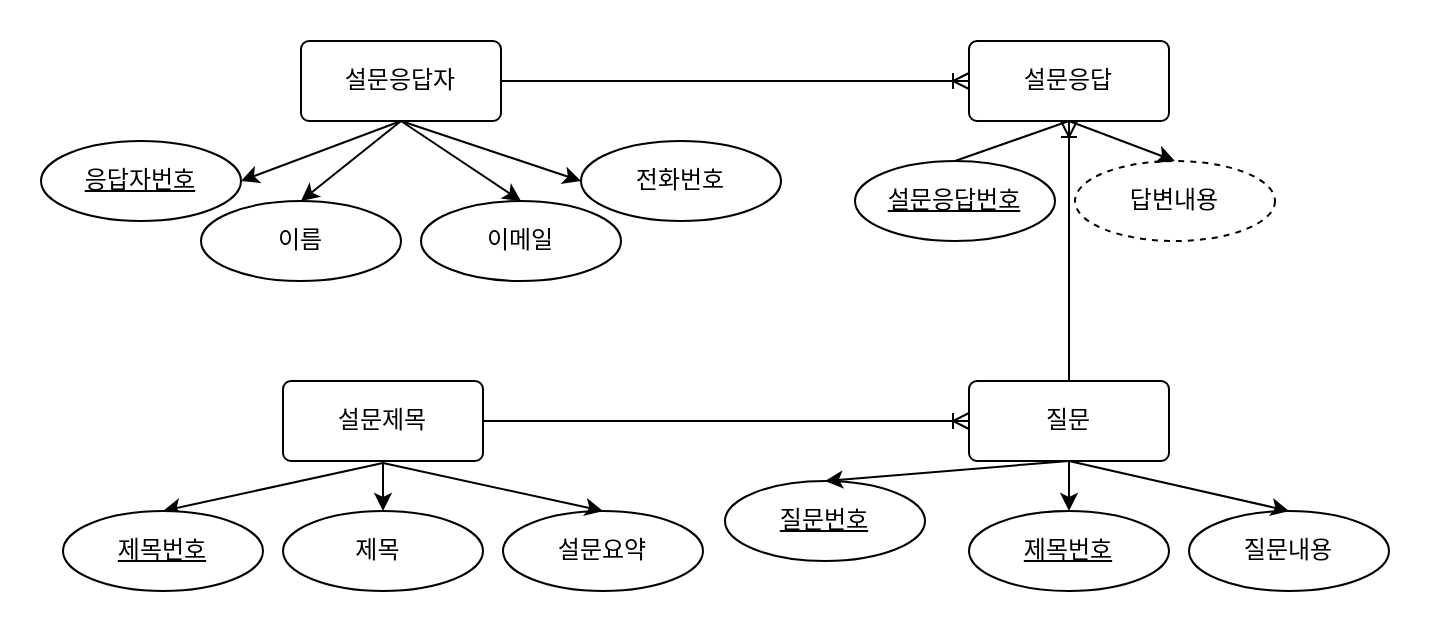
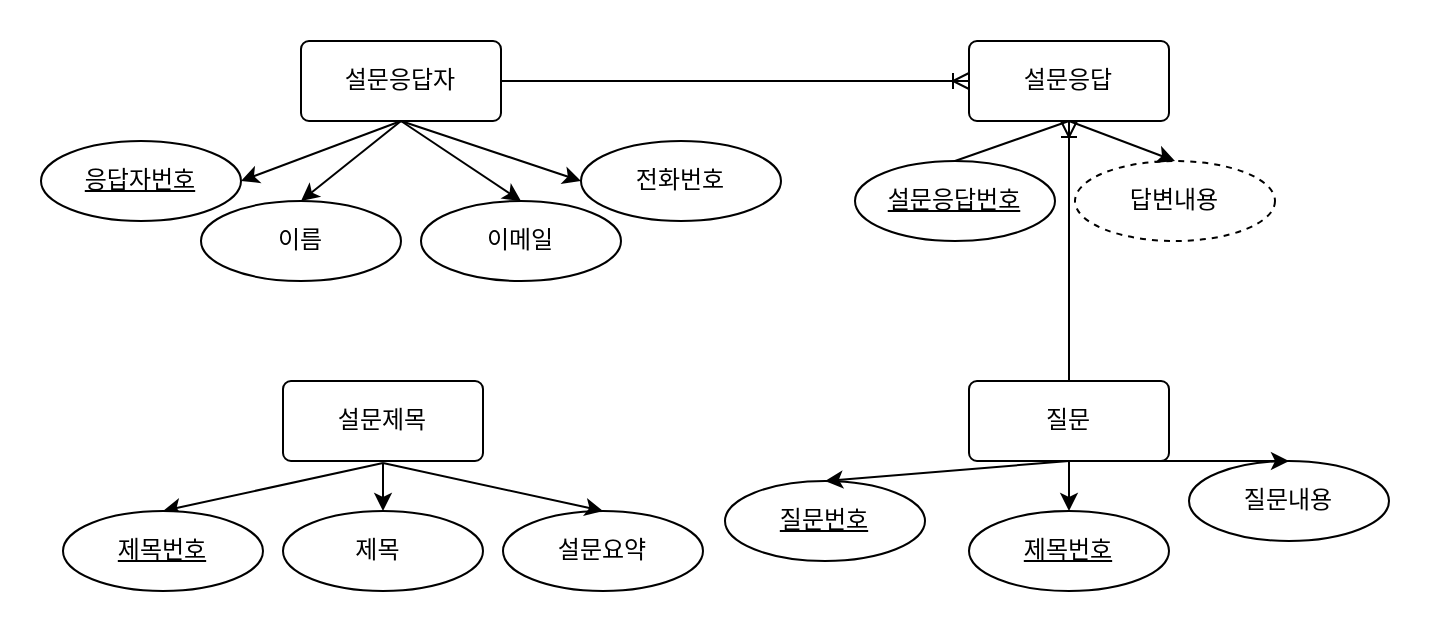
  <mxCell id="0" />
  <mxCell id="1" parent="0" />
  <mxCell id="2" style="rounded=0;orthogonalLoop=1;jettySize=auto;html=1;entryX=0.5;entryY=0;entryDx=0;entryDy=0;exitX=0.5;exitY=1;exitDx=0;exitDy=0;" parent="1" target="6" edge="1"><mxGeometry relative="1" as="geometry"><mxPoint x="191" y="231" as="sourcePoint" /></mxGeometry></mxCell>
  <mxCell id="3" value="설문제목" style="rounded=1;arcSize=10;whiteSpace=wrap;html=1;align=center;" parent="1" vertex="1"><mxGeometry x="141" y="190" width="100" height="40" as="geometry" /></mxCell>
  <mxCell id="4" value="질문" style="rounded=1;arcSize=10;whiteSpace=wrap;html=1;align=center;" parent="1" vertex="1"><mxGeometry x="484" y="190" width="100" height="40" as="geometry" /></mxCell>
  <mxCell id="5" value="설문응답" style="rounded=1;arcSize=10;whiteSpace=wrap;html=1;align=center;" parent="1" vertex="1"><mxGeometry x="484" y="20" width="100" height="40" as="geometry" /></mxCell>
  <mxCell id="6" value="제목번호" style="ellipse;whiteSpace=wrap;html=1;align=center;fontStyle=4;" parent="1" vertex="1"><mxGeometry x="31" y="255" width="100" height="40" as="geometry" /></mxCell>
  <mxCell id="7" value="질문번호" style="ellipse;whiteSpace=wrap;html=1;align=center;fontStyle=4;" parent="1" vertex="1"><mxGeometry x="362" y="240" width="100" height="40" as="geometry" /></mxCell>
  <mxCell id="8" value="설문응답번호" style="ellipse;whiteSpace=wrap;html=1;align=center;fontStyle=4;" parent="1" vertex="1"><mxGeometry x="427" y="80" width="100" height="40" as="geometry" /></mxCell>
  <mxCell id="9" value="설문응답자" style="rounded=1;arcSize=10;whiteSpace=wrap;html=1;align=center;" parent="1" vertex="1"><mxGeometry x="150" y="20" width="100" height="40" as="geometry" /></mxCell>
  <mxCell id="10" value="응답자번호" style="ellipse;whiteSpace=wrap;html=1;align=center;fontStyle=4;" parent="1" vertex="1"><mxGeometry x="20" y="70" width="100" height="40" as="geometry" /></mxCell>
- <mxCell id="11" value="질문내용" style="ellipse;whiteSpace=wrap;html=1;align=center;" parent="1" vertex="1"><mxGeometry x="594" y="255" width="100" height="40" as="geometry" /></mxCell>
+ <mxCell id="11" value="질문내용" style="ellipse;whiteSpace=wrap;html=1;align=center;" parent="1" vertex="1"><mxGeometry x="594" y="230" width="100" height="40" as="geometry" /></mxCell>
  <mxCell id="12" value="제목&lt;span style=&quot;white-space: pre;&quot;&gt;&#09;&lt;/span&gt;" style="ellipse;whiteSpace=wrap;html=1;align=center;" parent="1" vertex="1"><mxGeometry x="141" y="255" width="100" height="40" as="geometry" /></mxCell>
  <mxCell id="13" value="설문요약" style="ellipse;whiteSpace=wrap;html=1;align=center;" parent="1" vertex="1"><mxGeometry x="251" y="255" width="100" height="40" as="geometry" /></mxCell>
  <mxCell id="14" value="이름" style="ellipse;whiteSpace=wrap;html=1;align=center;" parent="1" vertex="1"><mxGeometry x="100" y="100" width="100" height="40" as="geometry" /></mxCell>
  <mxCell id="15" value="이메일" style="ellipse;whiteSpace=wrap;html=1;align=center;" parent="1" vertex="1"><mxGeometry x="210" y="100" width="100" height="40" as="geometry" /></mxCell>
  <mxCell id="16" value="전화번호" style="ellipse;whiteSpace=wrap;html=1;align=center;" parent="1" vertex="1"><mxGeometry x="290" y="70" width="100" height="40" as="geometry" /></mxCell>
  <mxCell id="17" value="답변내용" style="ellipse;whiteSpace=wrap;html=1;align=center;dashed=1;" parent="1" vertex="1"><mxGeometry x="537" y="80" width="100" height="40" as="geometry" /></mxCell>
  <mxCell id="18" style="rounded=0;orthogonalLoop=1;jettySize=auto;html=1;entryX=0.5;entryY=0;entryDx=0;entryDy=0;exitX=0.5;exitY=1;exitDx=0;exitDy=0;" parent="1" target="12" edge="1"><mxGeometry relative="1" as="geometry"><mxPoint x="191" y="231" as="sourcePoint" /><mxPoint x="91" y="271" as="targetPoint" /></mxGeometry></mxCell>
  <mxCell id="19" style="rounded=0;orthogonalLoop=1;jettySize=auto;html=1;exitX=0.5;exitY=1;exitDx=0;exitDy=0;entryX=0.5;entryY=0;entryDx=0;entryDy=0;" parent="1" target="13" edge="1"><mxGeometry relative="1" as="geometry"><mxPoint x="191" y="231" as="sourcePoint" /><mxPoint x="201" y="271" as="targetPoint" /></mxGeometry></mxCell>
  <mxCell id="20" style="rounded=0;orthogonalLoop=1;jettySize=auto;html=1;exitX=0.5;exitY=1;exitDx=0;exitDy=0;entryX=0.5;entryY=0;entryDx=0;entryDy=0;" parent="1" source="4" target="7" edge="1"><mxGeometry relative="1" as="geometry"><mxPoint x="304" y="335" as="sourcePoint" /><mxPoint x="414" y="365" as="targetPoint" /></mxGeometry></mxCell>
  <mxCell id="21" style="rounded=0;orthogonalLoop=1;jettySize=auto;html=1;exitX=0.5;exitY=1;exitDx=0;exitDy=0;entryX=0.5;entryY=0;entryDx=0;entryDy=0;" parent="1" source="4" target="32" edge="1"><mxGeometry relative="1" as="geometry"><mxPoint x="544" y="240" as="sourcePoint" /><mxPoint x="534" y="255" as="targetPoint" /></mxGeometry></mxCell>
  <mxCell id="22" style="rounded=0;orthogonalLoop=1;jettySize=auto;html=1;entryX=0.5;entryY=0;entryDx=0;entryDy=0;exitX=0.5;exitY=1;exitDx=0;exitDy=0;" parent="1" source="4" target="11" edge="1"><mxGeometry relative="1" as="geometry"><mxPoint x="654" y="225" as="sourcePoint" /><mxPoint x="544" y="265" as="targetPoint" /></mxGeometry></mxCell>
  <mxCell id="23" style="rounded=0;orthogonalLoop=1;jettySize=auto;html=1;exitX=0.5;exitY=1;exitDx=0;exitDy=0;entryX=1;entryY=0.5;entryDx=0;entryDy=0;" parent="1" source="9" target="10" edge="1"><mxGeometry relative="1" as="geometry"><mxPoint x="200" y="160" as="sourcePoint" /><mxPoint x="90" y="185" as="targetPoint" /></mxGeometry></mxCell>
  <mxCell id="24" style="rounded=0;orthogonalLoop=1;jettySize=auto;html=1;exitX=0.5;exitY=1;exitDx=0;exitDy=0;entryX=0.5;entryY=0;entryDx=0;entryDy=0;" parent="1" source="9" target="14" edge="1"><mxGeometry relative="1" as="geometry"><mxPoint x="210" y="60" as="sourcePoint" /><mxPoint x="150" y="80" as="targetPoint" /></mxGeometry></mxCell>
  <mxCell id="25" style="rounded=0;orthogonalLoop=1;jettySize=auto;html=1;exitX=0.5;exitY=1;exitDx=0;exitDy=0;entryX=0.5;entryY=0;entryDx=0;entryDy=0;" parent="1" source="9" target="15" edge="1"><mxGeometry relative="1" as="geometry"><mxPoint x="210" y="60" as="sourcePoint" /><mxPoint x="160" y="110" as="targetPoint" /></mxGeometry></mxCell>
  <mxCell id="26" style="rounded=0;orthogonalLoop=1;jettySize=auto;html=1;exitX=0.5;exitY=1;exitDx=0;exitDy=0;entryX=0;entryY=0.5;entryDx=0;entryDy=0;" parent="1" source="9" target="16" edge="1"><mxGeometry relative="1" as="geometry"><mxPoint x="210" y="60" as="sourcePoint" /><mxPoint x="270" y="110" as="targetPoint" /></mxGeometry></mxCell>
  <mxCell id="27" style="rounded=0;orthogonalLoop=1;jettySize=auto;html=1;exitX=0.5;exitY=1;exitDx=0;exitDy=0;entryX=0.5;entryY=0;entryDx=0;entryDy=0;endArrow=none;" parent="1" source="5" target="8" edge="1"><mxGeometry relative="1" as="geometry"><mxPoint x="457" y="315" as="sourcePoint" /><mxPoint x="347" y="340" as="targetPoint" /></mxGeometry></mxCell>
  <mxCell id="28" style="rounded=0;orthogonalLoop=1;jettySize=auto;html=1;exitX=0.5;exitY=1;exitDx=0;exitDy=0;entryX=0.5;entryY=0;entryDx=0;entryDy=0;" parent="1" source="5" target="17" edge="1"><mxGeometry relative="1" as="geometry"><mxPoint x="544" y="70" as="sourcePoint" /><mxPoint x="487" y="90" as="targetPoint" /></mxGeometry></mxCell>
- <mxCell id="29" value="" style="edgeStyle=entityRelationEdgeStyle;fontSize=12;html=1;endArrow=ERoneToMany;rounded=0;exitX=1;exitY=0.5;exitDx=0;exitDy=0;entryX=0;entryY=0.5;entryDx=0;entryDy=0;" parent="1" source="3" target="4" edge="1"><mxGeometry width="100" height="100" relative="1" as="geometry"><mxPoint x="260" y="285" as="sourcePoint" /><mxPoint x="360" y="185" as="targetPoint" /></mxGeometry></mxCell>
  <mxCell id="30" value="" style="edgeStyle=entityRelationEdgeStyle;fontSize=12;html=1;endArrow=ERoneToMany;rounded=0;exitX=1;exitY=0.5;exitDx=0;exitDy=0;entryX=0;entryY=0.5;entryDx=0;entryDy=0;" parent="1" source="9" target="5" edge="1"><mxGeometry width="100" height="100" relative="1" as="geometry"><mxPoint x="260" y="380" as="sourcePoint" /><mxPoint x="360" y="280" as="targetPoint" /></mxGeometry></mxCell>
  <mxCell id="31" value="" style="edgeStyle=elbowEdgeStyle;fontSize=12;html=1;endArrow=ERoneToMany;rounded=0;entryX=0.5;entryY=1;entryDx=0;entryDy=0;exitX=0.5;exitY=0;exitDx=0;exitDy=0;elbow=vertical;" parent="1" source="4" target="5" edge="1"><mxGeometry width="100" height="100" relative="1" as="geometry"><mxPoint x="491" y="240" as="sourcePoint" /><mxPoint x="591" y="140" as="targetPoint" /></mxGeometry></mxCell>
  <mxCell id="32" value="제목번호" style="ellipse;whiteSpace=wrap;html=1;align=center;fontStyle=4;" vertex="1" parent="1"><mxGeometry x="484" y="255" width="100" height="40" as="geometry" /></mxCell>
